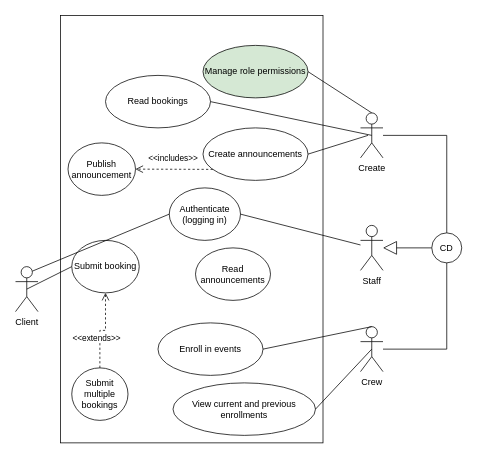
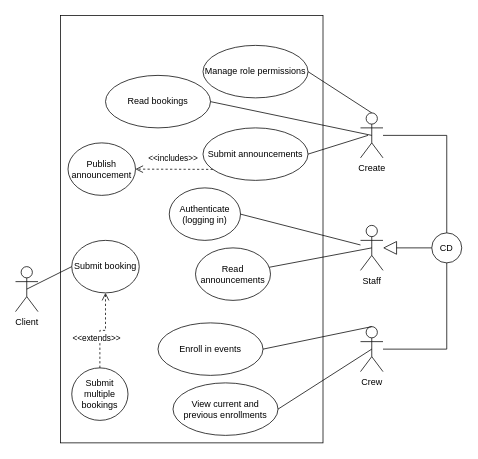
  <mxCell id="0" />
  <mxCell id="1" parent="0" />
  <mxCell id="2" value="" style="rounded=0;whiteSpace=wrap;html=1;fillColor=none;movable=1;resizable=1;rotatable=1;deletable=1;editable=1;locked=0;connectable=1;" parent="1" vertex="1"><mxGeometry x="80" y="20" width="350" height="570" as="geometry" /></mxCell>
  <mxCell id="3" value="Submit booking" style="ellipse;whiteSpace=wrap;html=1;" parent="1" vertex="1"><mxGeometry x="95" y="320" width="90" height="70" as="geometry" /></mxCell>
  <mxCell id="4" value="Create" style="shape=umlActor;verticalLabelPosition=bottom;verticalAlign=top;html=1;" parent="1" vertex="1"><mxGeometry x="480" y="150" width="30" height="60" as="geometry" /></mxCell>
  <mxCell id="5" value="Crew" style="shape=umlActor;verticalLabelPosition=bottom;verticalAlign=top;html=1;" parent="1" vertex="1"><mxGeometry x="480" y="435" width="30" height="60" as="geometry" /></mxCell>
  <mxCell id="6" value="Client" style="shape=umlActor;verticalLabelPosition=bottom;verticalAlign=top;html=1;" parent="1" vertex="1"><mxGeometry x="20" y="355" width="30" height="60" as="geometry" /></mxCell>
  <mxCell id="7" value="Submit multiple bookings" style="ellipse;whiteSpace=wrap;html=1;" parent="1" vertex="1"><mxGeometry x="95" y="490" width="75" height="70" as="geometry" /></mxCell>
  <mxCell id="8" value="&amp;lt;&amp;lt;extends&amp;gt;&amp;gt;" style="html=1;verticalAlign=bottom;endArrow=open;dashed=1;endSize=8;edgeStyle=elbowEdgeStyle;elbow=vertical;curved=0;rounded=0;entryX=0.5;entryY=1;entryDx=0;entryDy=0;exitX=0.5;exitY=0;exitDx=0;exitDy=0;" parent="1" source="7" target="3" edge="1"><mxGeometry x="-0.429" y="5" relative="1" as="geometry"><mxPoint x="150" y="500" as="sourcePoint" /><mxPoint x="250" y="330" as="targetPoint" /><Array as="points" /><mxPoint as="offset" /></mxGeometry></mxCell>
  <mxCell id="9" value="" style="endArrow=none;html=1;rounded=0;exitX=0.5;exitY=0.5;exitDx=0;exitDy=0;exitPerimeter=0;entryX=0;entryY=0.5;entryDx=0;entryDy=0;" parent="1" source="6" target="3" edge="1"><mxGeometry width="50" height="50" relative="1" as="geometry"><mxPoint x="270" y="350" as="sourcePoint" /><mxPoint x="320" y="300" as="targetPoint" /></mxGeometry></mxCell>
  <mxCell id="10" value="Read bookings" style="ellipse;whiteSpace=wrap;html=1;" parent="1" vertex="1"><mxGeometry x="140" y="100" width="140" height="70" as="geometry" /></mxCell>
  <mxCell id="11" value="Enroll in events" style="ellipse;whiteSpace=wrap;html=1;" parent="1" vertex="1"><mxGeometry x="210" y="430" width="140" height="70" as="geometry" /></mxCell>
- <mxCell id="12" value="View current and previous enrollments" style="ellipse;whiteSpace=wrap;html=1;" parent="1" vertex="1"><mxGeometry x="230" y="510" width="190" height="70" as="geometry" /></mxCell>
- <mxCell id="13" value="Manage role permissions" style="ellipse;whiteSpace=wrap;html=1;fillColor=#d5e8d4;" parent="1" vertex="1"><mxGeometry x="270" y="60" width="140" height="70" as="geometry" /></mxCell>
+ <mxCell id="12" value="View current and previous enrollments" style="ellipse;whiteSpace=wrap;html=1;" parent="1" vertex="1"><mxGeometry x="230" y="510" width="140" height="70" as="geometry" /></mxCell>
+ <mxCell id="13" value="Manage role permissions" style="ellipse;whiteSpace=wrap;html=1;" parent="1" vertex="1"><mxGeometry x="270" y="60" width="140" height="70" as="geometry" /></mxCell>
  <mxCell id="14" value="Read announcements" style="ellipse;whiteSpace=wrap;html=1;" parent="1" vertex="1"><mxGeometry x="260" y="330" width="100" height="70" as="geometry" /></mxCell>
- <mxCell id="15" value="Create announcements" style="ellipse;whiteSpace=wrap;html=1;" parent="1" vertex="1"><mxGeometry x="270" y="170" width="140" height="70" as="geometry" /></mxCell>
+ <mxCell id="15" value="Submit announcements" style="ellipse;whiteSpace=wrap;html=1;" parent="1" vertex="1"><mxGeometry x="270" y="170" width="140" height="70" as="geometry" /></mxCell>
  <mxCell id="16" value="" style="endArrow=none;html=1;rounded=0;entryX=0.5;entryY=0.5;entryDx=0;entryDy=0;entryPerimeter=0;exitX=1;exitY=0.5;exitDx=0;exitDy=0;" parent="1" source="10" target="4" edge="1"><mxGeometry width="50" height="50" relative="1" as="geometry"><mxPoint x="270" y="350" as="sourcePoint" /><mxPoint x="320" y="300" as="targetPoint" /></mxGeometry></mxCell>
  <mxCell id="17" value="" style="endArrow=none;html=1;rounded=0;entryX=1;entryY=0.5;entryDx=0;entryDy=0;exitX=0.5;exitY=0;exitDx=0;exitDy=0;exitPerimeter=0;" parent="1" source="4" target="13" edge="1"><mxGeometry width="50" height="50" relative="1" as="geometry"><mxPoint x="270" y="350" as="sourcePoint" /><mxPoint x="320" y="300" as="targetPoint" /></mxGeometry></mxCell>
  <mxCell id="18" value="" style="endArrow=none;html=1;rounded=0;entryX=1;entryY=0.5;entryDx=0;entryDy=0;" parent="1" target="15" edge="1"><mxGeometry width="50" height="50" relative="1" as="geometry"><mxPoint x="490" y="180" as="sourcePoint" /><mxPoint x="320" y="300" as="targetPoint" /></mxGeometry></mxCell>
  <mxCell id="19" value="" style="endArrow=none;html=1;rounded=0;entryX=1;entryY=0.5;entryDx=0;entryDy=0;exitX=0.5;exitY=0;exitDx=0;exitDy=0;exitPerimeter=0;" parent="1" source="5" target="11" edge="1"><mxGeometry width="50" height="50" relative="1" as="geometry"><mxPoint x="270" y="350" as="sourcePoint" /><mxPoint x="320" y="300" as="targetPoint" /></mxGeometry></mxCell>
  <mxCell id="20" value="" style="endArrow=none;html=1;rounded=0;exitX=1;exitY=0.5;exitDx=0;exitDy=0;entryX=0.5;entryY=0.5;entryDx=0;entryDy=0;entryPerimeter=0;" parent="1" source="12" target="5" edge="1"><mxGeometry width="50" height="50" relative="1" as="geometry"><mxPoint x="270" y="350" as="sourcePoint" /><mxPoint x="320" y="300" as="targetPoint" /></mxGeometry></mxCell>
+ <mxCell id="21" value="" style="endArrow=none;html=1;rounded=0;entryX=0.5;entryY=0.5;entryDx=0;entryDy=0;entryPerimeter=0;" parent="1" source="14" target="24" edge="1"><mxGeometry width="50" height="50" relative="1" as="geometry"><mxPoint x="377.98" y="364.95" as="sourcePoint" /><mxPoint x="320" y="300" as="targetPoint" /></mxGeometry></mxCell>
  <mxCell id="22" value="Authenticate (logging in)" style="ellipse;whiteSpace=wrap;html=1;" parent="1" vertex="1"><mxGeometry x="225" y="250" width="95" height="70" as="geometry" /></mxCell>
  <mxCell id="23" value="" style="endArrow=none;html=1;rounded=0;startArrow=none;exitX=1;exitY=0.5;exitDx=0;exitDy=0;" parent="1" source="22" target="24" edge="1"><mxGeometry width="50" height="50" relative="1" as="geometry"><mxPoint x="390" y="320" as="sourcePoint" /><mxPoint x="280" y="400" as="targetPoint" /></mxGeometry></mxCell>
  <mxCell id="24" value="Staff" style="shape=umlActor;verticalLabelPosition=bottom;verticalAlign=top;html=1;" parent="1" vertex="1"><mxGeometry x="480" y="300" width="30" height="60" as="geometry" /></mxCell>
  <mxCell id="25" value="" style="endArrow=block;endSize=16;endFill=0;html=1;rounded=0;exitX=0;exitY=0.5;exitDx=0;exitDy=0;" parent="1" source="26" target="24" edge="1"><mxGeometry width="160" relative="1" as="geometry"><mxPoint x="520" y="374.5" as="sourcePoint" /><mxPoint x="680" y="374.5" as="targetPoint" /></mxGeometry></mxCell>
  <mxCell id="26" value="CD" style="ellipse;whiteSpace=wrap;html=1;aspect=fixed;" parent="1" vertex="1"><mxGeometry x="575" y="310" width="40" height="40" as="geometry" /></mxCell>
  <mxCell id="27" value="" style="endArrow=none;html=1;rounded=0;startArrow=none;entryX=0.5;entryY=1;entryDx=0;entryDy=0;" parent="1" source="5" target="26" edge="1"><mxGeometry width="50" height="50" relative="1" as="geometry"><mxPoint x="570" y="495" as="sourcePoint" /><mxPoint x="660" y="375" as="targetPoint" /><Array as="points"><mxPoint x="595" y="465" /></Array></mxGeometry></mxCell>
  <mxCell id="28" value="" style="endArrow=none;html=1;rounded=0;startArrow=none;exitX=0.5;exitY=0;exitDx=0;exitDy=0;" parent="1" source="26" target="4" edge="1"><mxGeometry width="50" height="50" relative="1" as="geometry"><mxPoint x="400" y="330" as="sourcePoint" /><mxPoint x="490" y="210" as="targetPoint" /><Array as="points"><mxPoint x="595" y="180" /></Array></mxGeometry></mxCell>
  <mxCell id="29" value="Publish announcement" style="ellipse;whiteSpace=wrap;html=1;" parent="1" vertex="1"><mxGeometry x="90" y="190" width="90" height="70" as="geometry" /></mxCell>
  <mxCell id="30" value="&amp;lt;&amp;lt;includes&amp;gt;&amp;gt;" style="html=1;verticalAlign=bottom;endArrow=open;dashed=1;endSize=8;edgeStyle=elbowEdgeStyle;elbow=vertical;curved=0;rounded=0;entryX=1;entryY=0.5;entryDx=0;entryDy=0;" parent="1" edge="1"><mxGeometry x="0.026" y="-5" relative="1" as="geometry"><mxPoint x="283.041" y="225.345" as="sourcePoint" /><mxPoint x="180" y="225" as="targetPoint" /><Array as="points" /><mxPoint as="offset" /></mxGeometry></mxCell>
- <mxCell id="31" value="" style="endArrow=none;html=1;rounded=0;exitX=0.75;exitY=0.1;exitDx=0;exitDy=0;exitPerimeter=0;entryX=0;entryY=0.5;entryDx=0;entryDy=0;" parent="1" source="6" target="22" edge="1"><mxGeometry width="50" height="50" relative="1" as="geometry"><mxPoint x="45" y="395" as="sourcePoint" /><mxPoint x="110" y="395" as="targetPoint" /></mxGeometry></mxCell>
